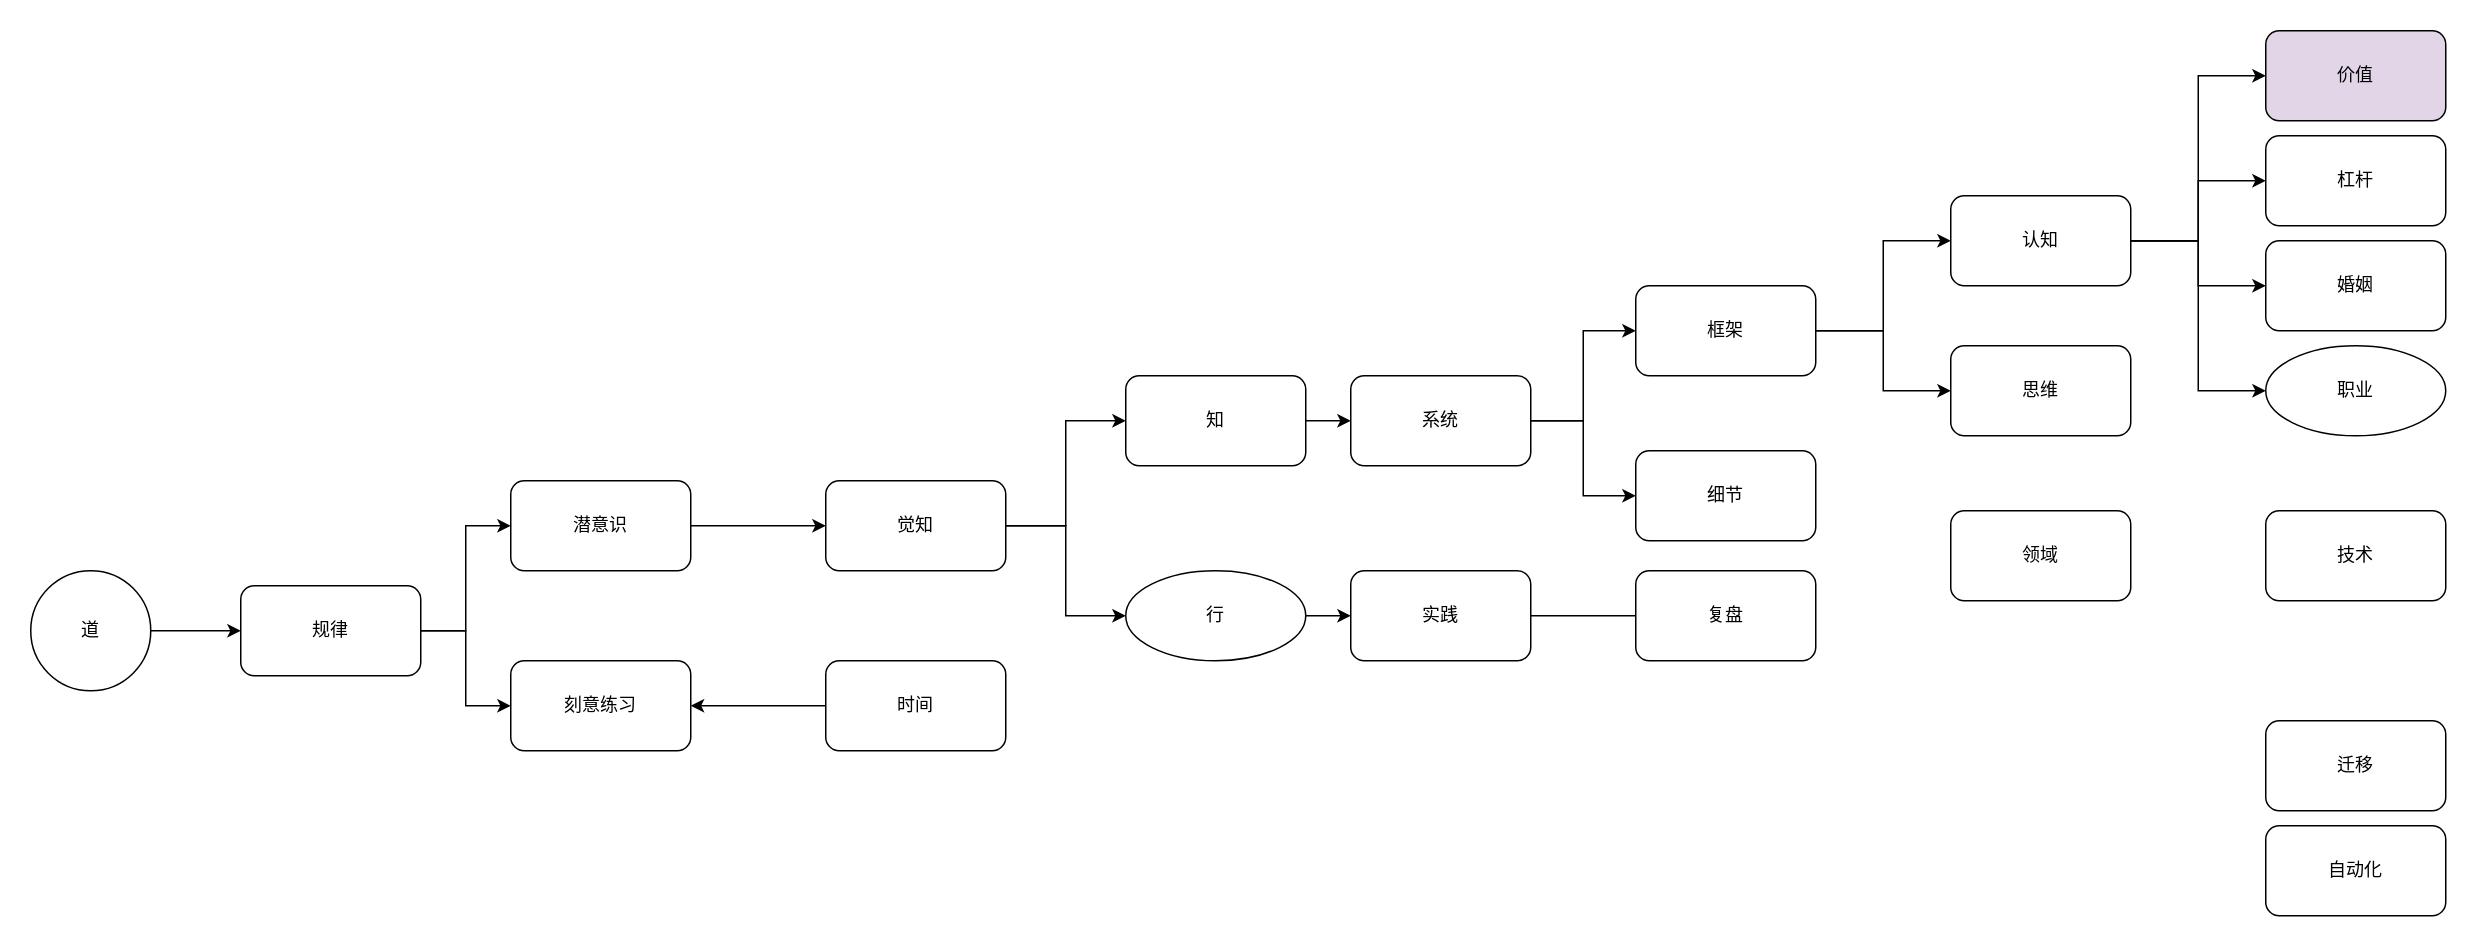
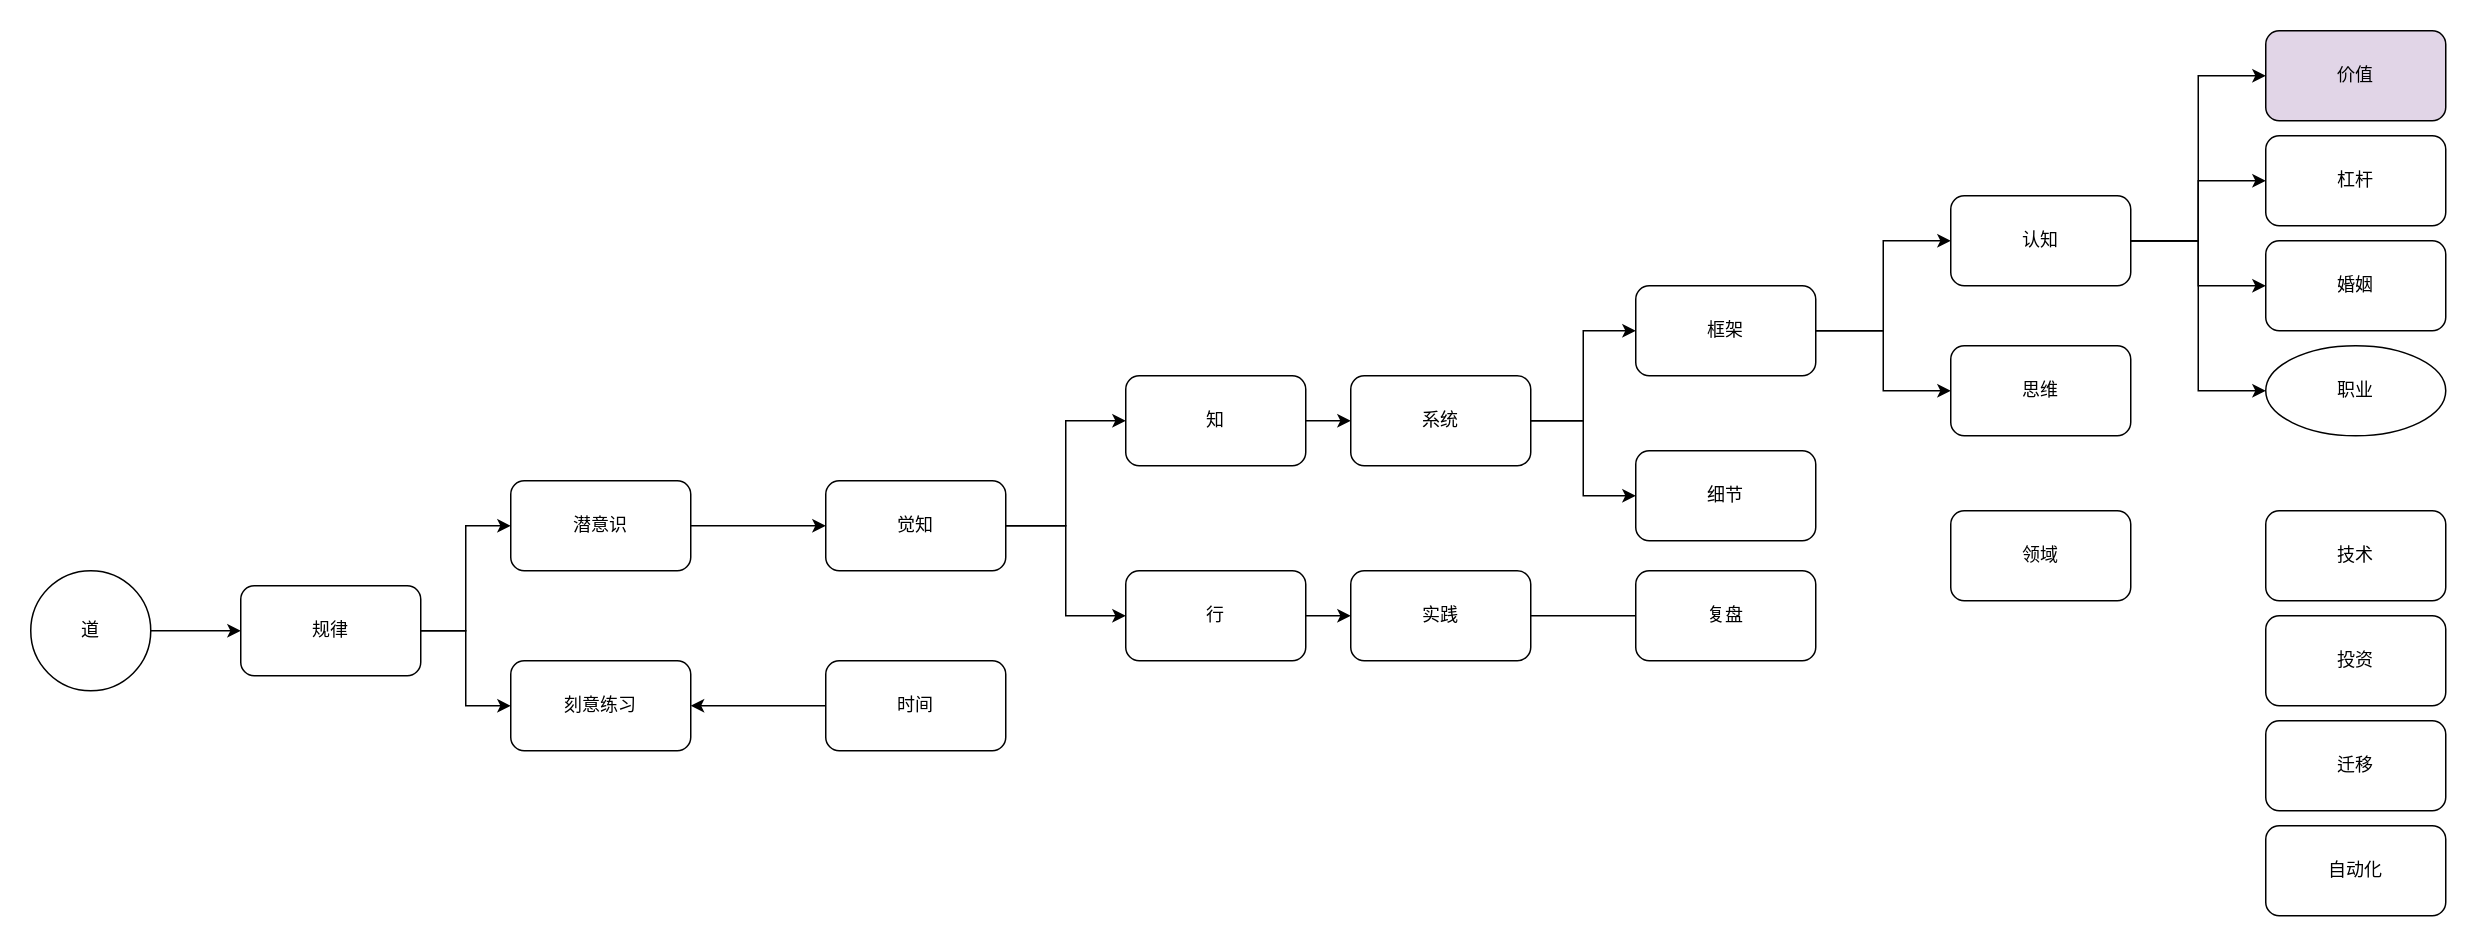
  <mxCell id="0" />
  <mxCell id="1" parent="0" />
  <mxCell id="2" style="edgeStyle=orthogonalEdgeStyle;rounded=0;orthogonalLoop=1;jettySize=auto;html=1;exitX=1;exitY=0.5;exitDx=0;exitDy=0;entryX=0;entryY=0.5;entryDx=0;entryDy=0;" edge="1" parent="1" source="4" target="8"><mxGeometry relative="1" as="geometry" /></mxCell>
  <mxCell id="3" style="edgeStyle=orthogonalEdgeStyle;rounded=0;orthogonalLoop=1;jettySize=auto;html=1;exitX=1;exitY=0.5;exitDx=0;exitDy=0;entryX=0;entryY=0.5;entryDx=0;entryDy=0;" edge="1" parent="1" source="4" target="9"><mxGeometry relative="1" as="geometry" /></mxCell>
  <mxCell id="4" value="规律" style="rounded=1;whiteSpace=wrap;html=1;" vertex="1" parent="1"><mxGeometry x="160" y="390" width="120" height="60" as="geometry" /></mxCell>
  <mxCell id="5" style="edgeStyle=orthogonalEdgeStyle;rounded=0;orthogonalLoop=1;jettySize=auto;html=1;exitX=1;exitY=0.5;exitDx=0;exitDy=0;entryX=0;entryY=0.5;entryDx=0;entryDy=0;" edge="1" parent="1" source="6" target="4"><mxGeometry relative="1" as="geometry" /></mxCell>
  <mxCell id="6" value="道" style="ellipse;whiteSpace=wrap;html=1;aspect=fixed;" vertex="1" parent="1"><mxGeometry x="20" y="380" width="80" height="80" as="geometry" /></mxCell>
  <mxCell id="7" style="edgeStyle=orthogonalEdgeStyle;rounded=0;orthogonalLoop=1;jettySize=auto;html=1;exitX=1;exitY=0.5;exitDx=0;exitDy=0;entryX=0;entryY=0.5;entryDx=0;entryDy=0;" edge="1" parent="1" source="8" target="12"><mxGeometry relative="1" as="geometry" /></mxCell>
  <mxCell id="8" value="潜意识" style="rounded=1;whiteSpace=wrap;html=1;" vertex="1" parent="1"><mxGeometry x="340" y="320" width="120" height="60" as="geometry" /></mxCell>
  <mxCell id="9" value="刻意练习" style="rounded=1;whiteSpace=wrap;html=1;" vertex="1" parent="1"><mxGeometry x="340" y="440" width="120" height="60" as="geometry" /></mxCell>
  <mxCell id="10" style="edgeStyle=orthogonalEdgeStyle;rounded=0;orthogonalLoop=1;jettySize=auto;html=1;exitX=1;exitY=0.5;exitDx=0;exitDy=0;entryX=0;entryY=0.5;entryDx=0;entryDy=0;" edge="1" parent="1" source="12" target="16"><mxGeometry relative="1" as="geometry" /></mxCell>
  <mxCell id="11" style="edgeStyle=orthogonalEdgeStyle;rounded=0;orthogonalLoop=1;jettySize=auto;html=1;exitX=1;exitY=0.5;exitDx=0;exitDy=0;entryX=0;entryY=0.5;entryDx=0;entryDy=0;" edge="1" parent="1" source="12" target="18"><mxGeometry relative="1" as="geometry" /></mxCell>
  <mxCell id="12" value="觉知" style="rounded=1;whiteSpace=wrap;html=1;" vertex="1" parent="1"><mxGeometry x="550" y="320" width="120" height="60" as="geometry" /></mxCell>
  <mxCell id="13" style="edgeStyle=orthogonalEdgeStyle;rounded=0;orthogonalLoop=1;jettySize=auto;html=1;exitX=0;exitY=0.5;exitDx=0;exitDy=0;entryX=1;entryY=0.5;entryDx=0;entryDy=0;" edge="1" parent="1" source="14" target="9"><mxGeometry relative="1" as="geometry" /></mxCell>
  <mxCell id="14" value="时间" style="rounded=1;whiteSpace=wrap;html=1;" vertex="1" parent="1"><mxGeometry x="550" y="440" width="120" height="60" as="geometry" /></mxCell>
  <mxCell id="15" style="edgeStyle=orthogonalEdgeStyle;rounded=0;orthogonalLoop=1;jettySize=auto;html=1;exitX=1;exitY=0.5;exitDx=0;exitDy=0;" edge="1" parent="1" source="16" target="21"><mxGeometry relative="1" as="geometry" /></mxCell>
  <mxCell id="16" value="知" style="rounded=1;whiteSpace=wrap;html=1;" vertex="1" parent="1"><mxGeometry x="750" y="250" width="120" height="60" as="geometry" /></mxCell>
  <mxCell id="17" style="edgeStyle=orthogonalEdgeStyle;rounded=0;orthogonalLoop=1;jettySize=auto;html=1;exitX=1;exitY=0.5;exitDx=0;exitDy=0;" edge="1" parent="1" source="18" target="27"><mxGeometry relative="1" as="geometry" /></mxCell>
- <mxCell id="18" value="行" style="ellipse;whiteSpace=wrap;html=1;" vertex="1" parent="1"><mxGeometry x="750" y="380" width="120" height="60" as="geometry" /></mxCell>
+ <mxCell id="18" value="行" style="rounded=1;whiteSpace=wrap;html=1;" vertex="1" parent="1"><mxGeometry x="750" y="380" width="120" height="60" as="geometry" /></mxCell>
  <mxCell id="19" style="edgeStyle=orthogonalEdgeStyle;rounded=0;orthogonalLoop=1;jettySize=auto;html=1;exitX=1;exitY=0.5;exitDx=0;exitDy=0;" edge="1" parent="1" source="21" target="25"><mxGeometry relative="1" as="geometry" /></mxCell>
  <mxCell id="20" style="edgeStyle=orthogonalEdgeStyle;rounded=0;orthogonalLoop=1;jettySize=auto;html=1;exitX=1;exitY=0.5;exitDx=0;exitDy=0;entryX=0;entryY=0.5;entryDx=0;entryDy=0;" edge="1" parent="1" source="21" target="22"><mxGeometry relative="1" as="geometry" /></mxCell>
  <mxCell id="21" value="系统" style="rounded=1;whiteSpace=wrap;html=1;" vertex="1" parent="1"><mxGeometry x="900" y="250" width="120" height="60" as="geometry" /></mxCell>
  <mxCell id="22" value="细节" style="rounded=1;whiteSpace=wrap;html=1;" vertex="1" parent="1"><mxGeometry x="1090" y="300" width="120" height="60" as="geometry" /></mxCell>
  <mxCell id="23" style="edgeStyle=orthogonalEdgeStyle;rounded=0;orthogonalLoop=1;jettySize=auto;html=1;exitX=1;exitY=0.5;exitDx=0;exitDy=0;entryX=0;entryY=0.5;entryDx=0;entryDy=0;" edge="1" parent="1" source="25" target="33"><mxGeometry relative="1" as="geometry" /></mxCell>
  <mxCell id="24" style="edgeStyle=orthogonalEdgeStyle;rounded=0;orthogonalLoop=1;jettySize=auto;html=1;exitX=1;exitY=0.5;exitDx=0;exitDy=0;entryX=0;entryY=0.5;entryDx=0;entryDy=0;" edge="1" parent="1" source="25" target="34"><mxGeometry relative="1" as="geometry" /></mxCell>
  <mxCell id="25" value="框架" style="rounded=1;whiteSpace=wrap;html=1;" vertex="1" parent="1"><mxGeometry x="1090" y="190" width="120" height="60" as="geometry" /></mxCell>
  <mxCell id="26" style="edgeStyle=orthogonalEdgeStyle;rounded=0;orthogonalLoop=1;jettySize=auto;html=1;exitX=1;exitY=0.5;exitDx=0;exitDy=0;endArrow=none;" edge="1" parent="1" source="27" target="28"><mxGeometry relative="1" as="geometry" /></mxCell>
  <mxCell id="27" value="实践" style="rounded=1;whiteSpace=wrap;html=1;" vertex="1" parent="1"><mxGeometry x="900" y="380" width="120" height="60" as="geometry" /></mxCell>
  <mxCell id="28" value="复盘" style="rounded=1;whiteSpace=wrap;html=1;" vertex="1" parent="1"><mxGeometry x="1090" y="380" width="120" height="60" as="geometry" /></mxCell>
  <mxCell id="29" style="edgeStyle=orthogonalEdgeStyle;rounded=0;orthogonalLoop=1;jettySize=auto;html=1;exitX=1;exitY=0.5;exitDx=0;exitDy=0;entryX=0;entryY=0.5;entryDx=0;entryDy=0;" edge="1" parent="1" source="33" target="36"><mxGeometry relative="1" as="geometry" /></mxCell>
  <mxCell id="30" style="edgeStyle=orthogonalEdgeStyle;rounded=0;orthogonalLoop=1;jettySize=auto;html=1;exitX=1;exitY=0.5;exitDx=0;exitDy=0;entryX=0;entryY=0.5;entryDx=0;entryDy=0;" edge="1" parent="1" source="33" target="37"><mxGeometry relative="1" as="geometry" /></mxCell>
  <mxCell id="31" style="edgeStyle=orthogonalEdgeStyle;rounded=0;orthogonalLoop=1;jettySize=auto;html=1;exitX=1;exitY=0.5;exitDx=0;exitDy=0;entryX=0;entryY=0.5;entryDx=0;entryDy=0;" edge="1" parent="1" source="33" target="38"><mxGeometry relative="1" as="geometry" /></mxCell>
  <mxCell id="32" style="edgeStyle=orthogonalEdgeStyle;rounded=0;orthogonalLoop=1;jettySize=auto;html=1;exitX=1;exitY=0.5;exitDx=0;exitDy=0;entryX=0;entryY=0.5;entryDx=0;entryDy=0;" edge="1" parent="1" source="33" target="39"><mxGeometry relative="1" as="geometry" /></mxCell>
  <mxCell id="33" value="认知" style="rounded=1;whiteSpace=wrap;html=1;" vertex="1" parent="1"><mxGeometry x="1300" y="130" width="120" height="60" as="geometry" /></mxCell>
  <mxCell id="34" value="思维" style="rounded=1;whiteSpace=wrap;html=1;" vertex="1" parent="1"><mxGeometry x="1300" y="230" width="120" height="60" as="geometry" /></mxCell>
  <mxCell id="35" value="领域" style="rounded=1;whiteSpace=wrap;html=1;" vertex="1" parent="1"><mxGeometry x="1300" y="340" width="120" height="60" as="geometry" /></mxCell>
  <mxCell id="36" value="价值" style="rounded=1;whiteSpace=wrap;html=1;fillColor=#e1d5e7;" vertex="1" parent="1"><mxGeometry x="1510" y="20" width="120" height="60" as="geometry" /></mxCell>
  <mxCell id="37" value="杠杆" style="rounded=1;whiteSpace=wrap;html=1;" vertex="1" parent="1"><mxGeometry x="1510" y="90" width="120" height="60" as="geometry" /></mxCell>
  <mxCell id="38" value="婚姻" style="rounded=1;whiteSpace=wrap;html=1;" vertex="1" parent="1"><mxGeometry x="1510" y="160" width="120" height="60" as="geometry" /></mxCell>
  <mxCell id="39" value="职业" style="ellipse;whiteSpace=wrap;html=1;" vertex="1" parent="1"><mxGeometry x="1510" y="230" width="120" height="60" as="geometry" /></mxCell>
  <mxCell id="40" value="技术" style="rounded=1;whiteSpace=wrap;html=1;" vertex="1" parent="1"><mxGeometry x="1510" y="340" width="120" height="60" as="geometry" /></mxCell>
+ <mxCell id="41" value="投资" style="rounded=1;whiteSpace=wrap;html=1;" vertex="1" parent="1"><mxGeometry x="1510" y="410" width="120" height="60" as="geometry" /></mxCell>
  <mxCell id="42" value="迁移" style="rounded=1;whiteSpace=wrap;html=1;" vertex="1" parent="1"><mxGeometry x="1510" y="480" width="120" height="60" as="geometry" /></mxCell>
  <mxCell id="43" value="自动化" style="rounded=1;whiteSpace=wrap;html=1;" vertex="1" parent="1"><mxGeometry x="1510" y="550" width="120" height="60" as="geometry" /></mxCell>
